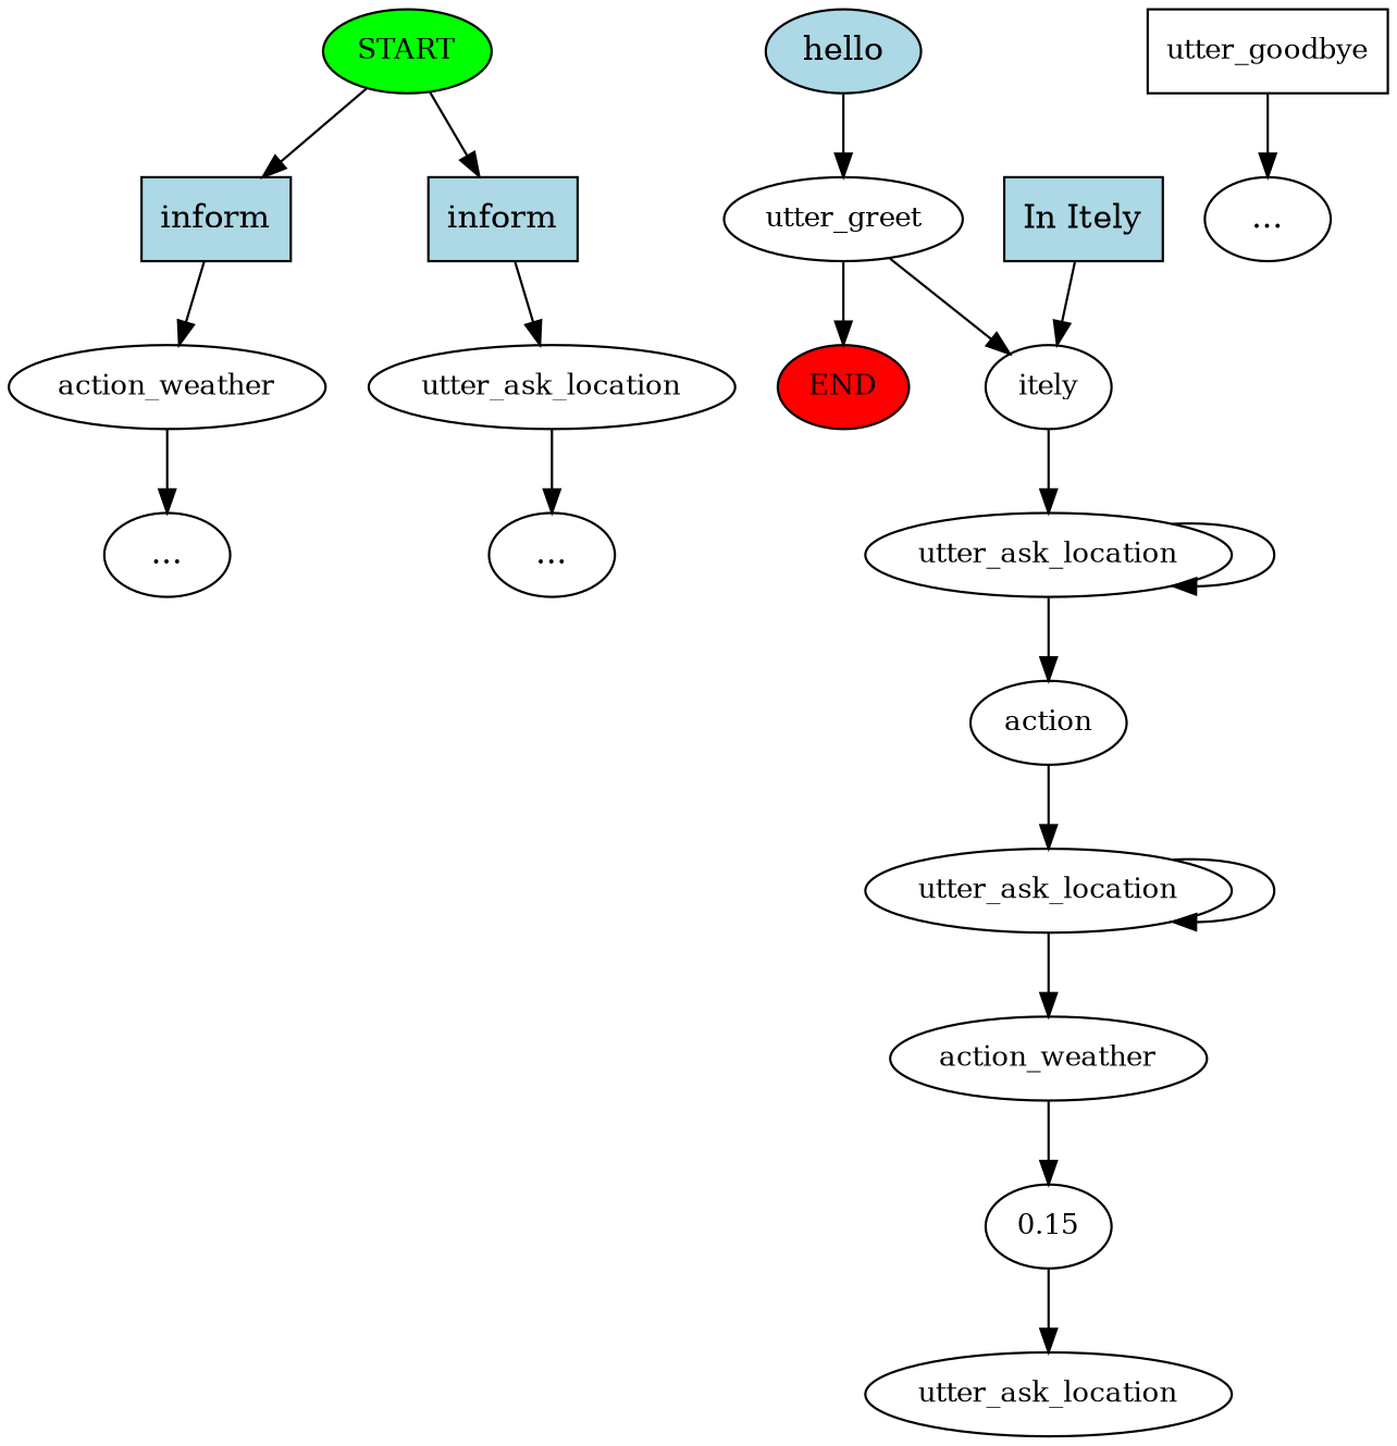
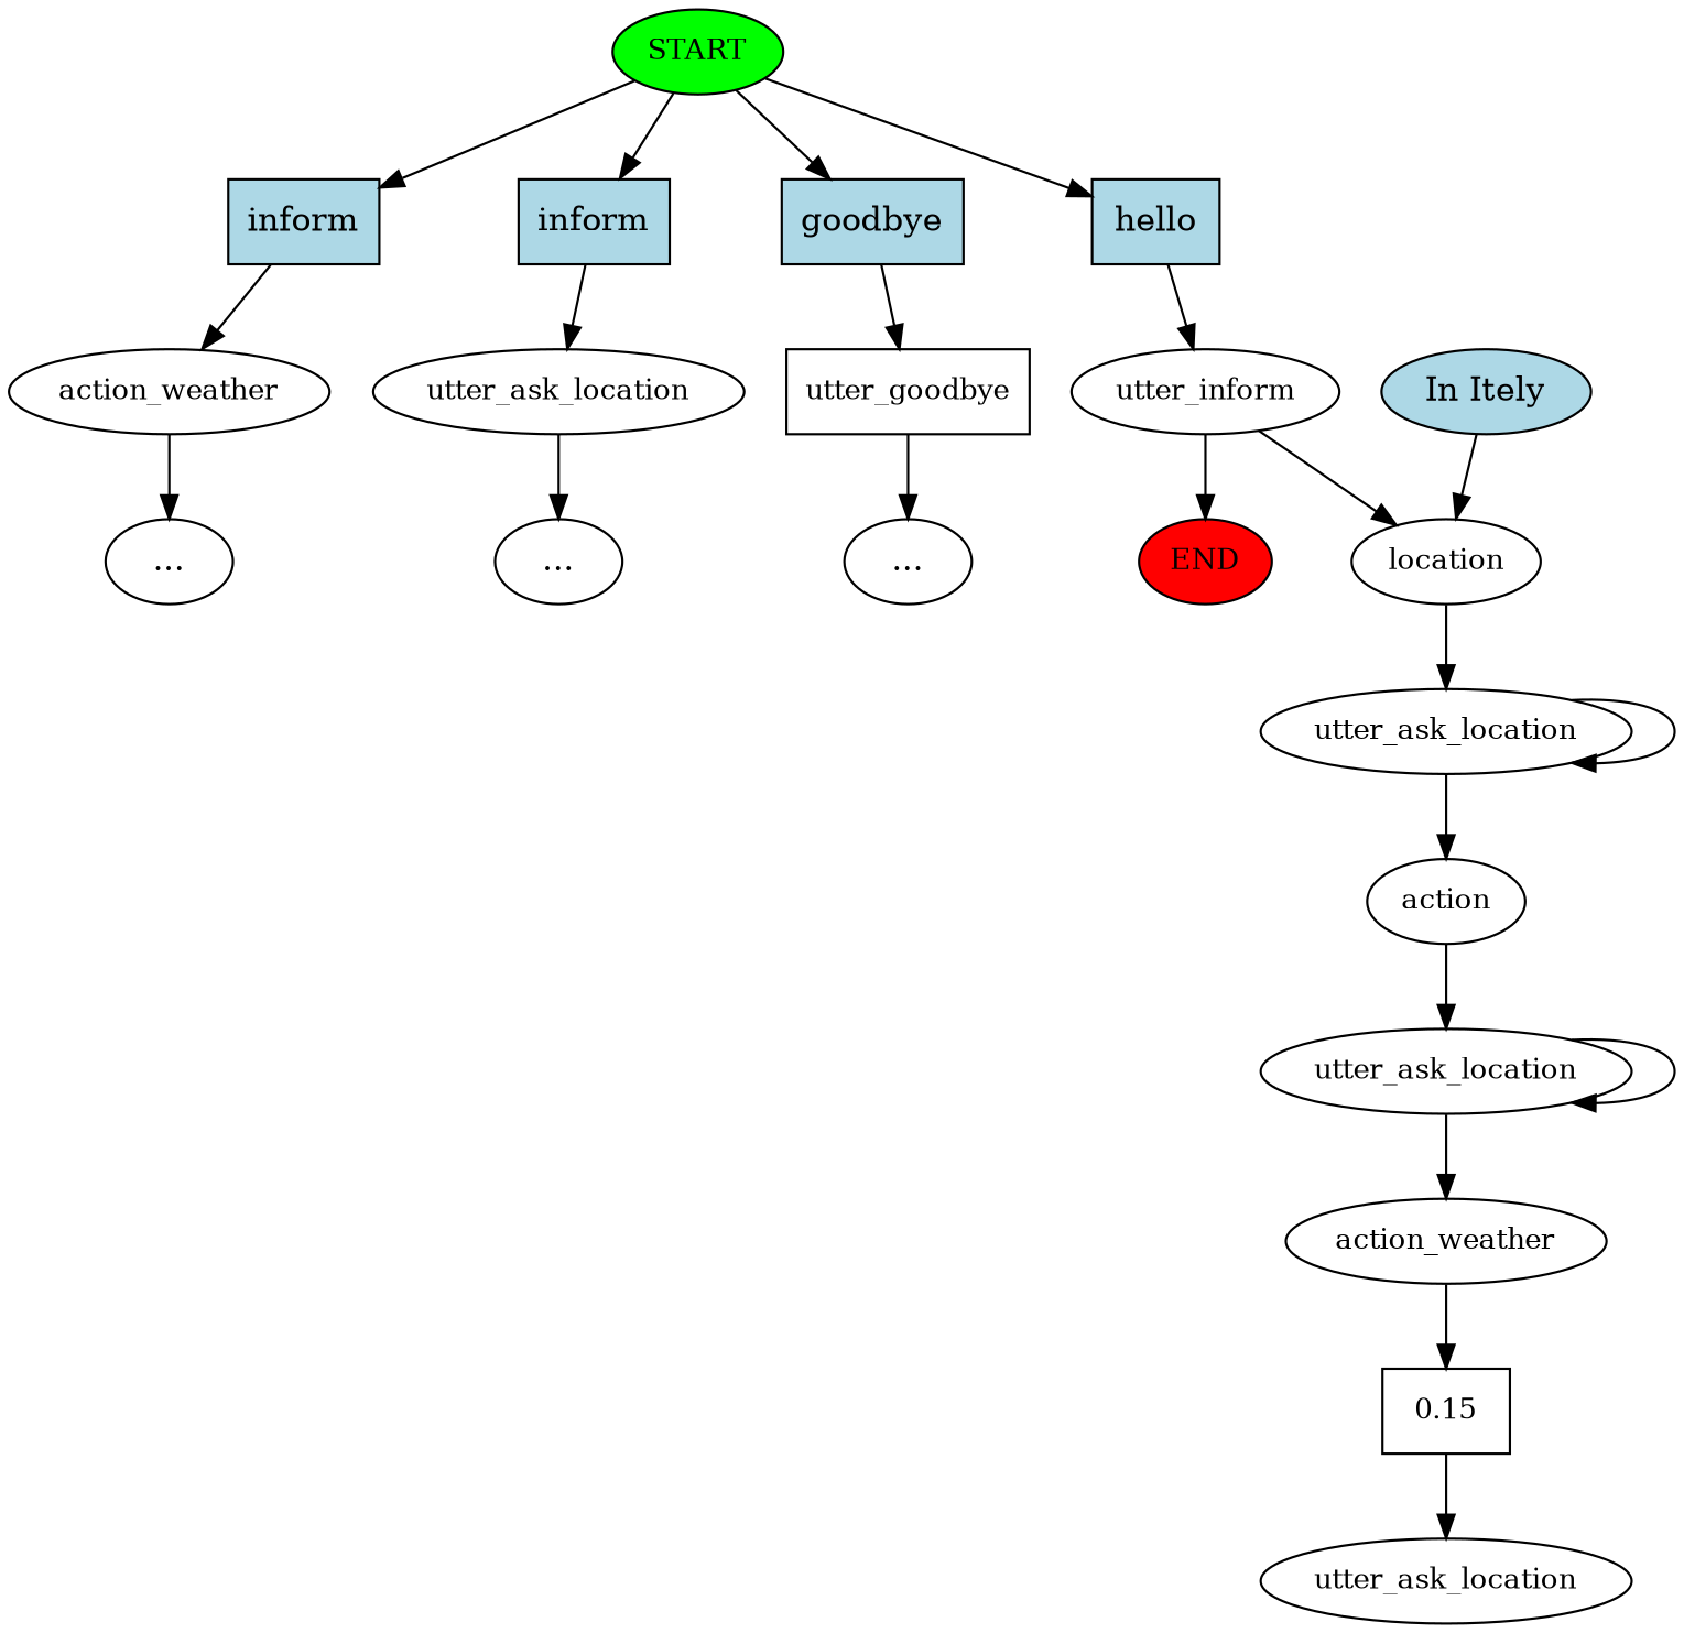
  digraph {
    node [fontsize=12]
    n1 [fillcolor=green label=START style=filled]
    n2 [fillcolor=lightblue label=inform shape=rect style=filled fontsize=""]
    n3 [fillcolor=lightblue label=inform shape=rect style=filled fontsize=""]
-   n5 [fillcolor=lightblue label=hello shape=ellipse style=filled fontsize=""]
+   n4 [fillcolor=lightblue label=goodbye shape=rect style=filled fontsize=""]
+   n5 [fillcolor=lightblue label=hello shape=rect style=filled fontsize=""]
    n6 [label=action_weather]
    n7 [label=utter_ask_location]
    n8 [label=utter_goodbye shape=box]
-   n9 [label=utter_greet]
+   n9 [label=utter_inform]
    n10 [fillcolor=red label=END style=filled]
    n11 [label="..." fontsize=""]
    n12 [label="..." fontsize=""]
    n13 [label="..." fontsize=""]
-   n14 [label=itely]
-   n15 [fillcolor=lightblue label="In Itely" shape=rect style=filled fontsize=""]
+   n14 [label=location]
+   n15 [fillcolor=lightblue label="In Itely" shape=ellipse style=filled fontsize=""]
    n16 [label=utter_ask_location]
    n17 [label=action]
    n18 [label=utter_ask_location]
    n19 [label=action_weather]
-   n20 [label=0.15]
+   n20 [label=0.15 shape=box]
    n21 [label=utter_ask_location]
    n1 -> n2
    n1 -> n3
+   n1 -> n4
+   n1 -> n5
    n2 -> n6
    n3 -> n7
+   n4 -> n8
    n5 -> n9
    n6 -> n11
    n7 -> n12
    n8 -> n13
    n9 -> n10
    n9 -> n14
    n14 -> n16
    n15 -> n14
    n16 -> n16
    n16 -> n17
    n17 -> n18
    n18 -> n18
    n18 -> n19
    n19 -> n20
    n20 -> n21
  }
